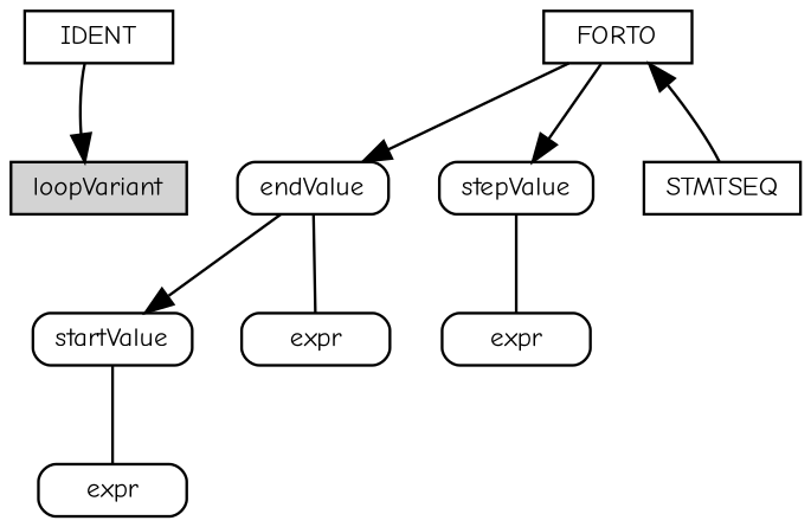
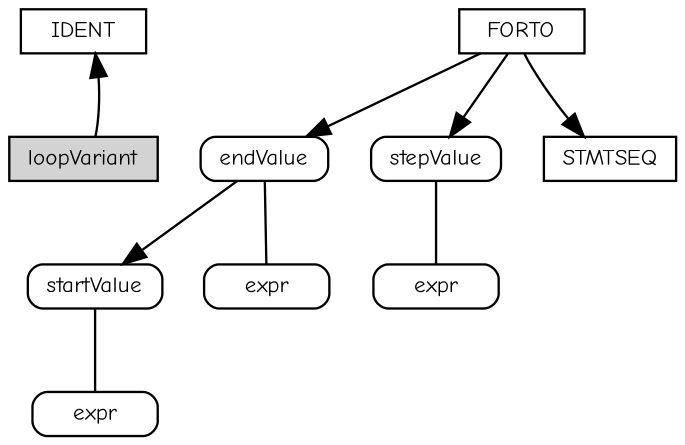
  digraph {
    fontname="Comic Neue"
    node [fontname="Comic Neue" fontsize=10 shape=box style=rounded]
    edge [arrowhead=normal fontname="Comic Neue"]
    n1 [height=0.25 label=IDENT style=solid]
    n2 [fillcolor=lightgrey height=0.25 label=loopVariant style=filled]
    FORTO [height=0.25 style=solid]
    n4 [height=0.25 label=endValue]
    n5 [height=0.25 label=stepValue]
    n6 [height=0.25 label=STMTSEQ style=solid]
    n7 [height=0.25 label=startValue]
    n8 [height=0.25 label=expr]
    n9 [height=0.25 label=expr]
    n10 [height=0.25 label=expr]
-   n1 -> n2
+   n2 -> n1
    FORTO -> n4
    FORTO -> n5
-   n6 -> FORTO
+   FORTO -> n6
    n4 -> n7
    n4 -> n9 [arrowhead=none]
    n5 -> n10 [arrowhead=none]
    n7 -> n8 [arrowhead=none]
  }
